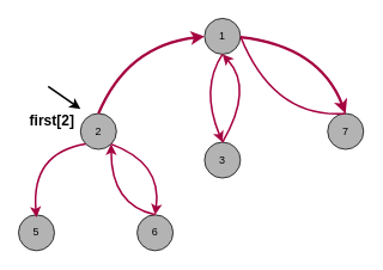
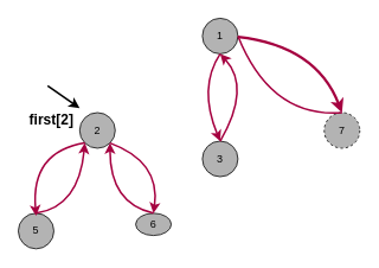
  <mxCell id="0" />
  <mxCell id="1" parent="0" />
  <mxCell id="2" value="&lt;font color=&quot;#000000&quot;&gt;1&lt;/font&gt;" style="ellipse;whiteSpace=wrap;html=1;aspect=fixed;fillColor=#B3B3B3;" parent="1" vertex="1"><mxGeometry x="227" y="20" width="40" height="40" as="geometry" /></mxCell>
  <mxCell id="3" value="&lt;font color=&quot;#000000&quot;&gt;2&lt;/font&gt;" style="ellipse;whiteSpace=wrap;html=1;aspect=fixed;fillColor=#B3B3B3;" parent="1" vertex="1"><mxGeometry x="89" y="126" width="40" height="40" as="geometry" /></mxCell>
  <mxCell id="4" value="&lt;font color=&quot;#000000&quot;&gt;3&lt;/font&gt;" style="ellipse;whiteSpace=wrap;html=1;aspect=fixed;fillColor=#B3B3B3;" parent="1" vertex="1"><mxGeometry x="227" y="158" width="40" height="40" as="geometry" /></mxCell>
- <mxCell id="5" value="&lt;font color=&quot;#000000&quot;&gt;7&lt;br&gt;&lt;/font&gt;" style="ellipse;whiteSpace=wrap;html=1;aspect=fixed;fillColor=#B3B3B3;" parent="1" vertex="1"><mxGeometry x="364" y="126" width="40" height="40" as="geometry" /></mxCell>
+ <mxCell id="5" value="&lt;font color=&quot;#000000&quot;&gt;7&lt;br&gt;&lt;/font&gt;" style="ellipse;whiteSpace=wrap;html=1;aspect=fixed;fillColor=#B3B3B3;dashed=1;" parent="1" vertex="1"><mxGeometry x="364" y="126" width="40" height="40" as="geometry" /></mxCell>
  <mxCell id="6" value="&lt;font color=&quot;#000000&quot;&gt;5&lt;/font&gt;" style="ellipse;whiteSpace=wrap;html=1;aspect=fixed;fillColor=#B3B3B3;" parent="1" vertex="1"><mxGeometry x="20" y="239" width="40" height="40" as="geometry" /></mxCell>
- <mxCell id="7" value="&lt;font color=&quot;#000000&quot;&gt;6&lt;/font&gt;" style="ellipse;whiteSpace=wrap;html=1;aspect=fixed;fillColor=#B3B3B3;" parent="1" vertex="1"><mxGeometry x="152" y="239" width="40" height="40" as="geometry" /></mxCell>
+ <mxCell id="7" value="&lt;font color=&quot;#000000&quot;&gt;6&lt;/font&gt;" style="ellipse;whiteSpace=wrap;html=1;aspect=fixed;fillColor=#B3B3B3;" parent="1" vertex="1"><mxGeometry x="152" y="239" width="40" height="25" as="geometry" /></mxCell>
  <mxCell id="8" value="" style="curved=1;endArrow=classic;html=1;strokeColor=#A50040;entryX=0.5;entryY=0;entryDx=0;entryDy=0;exitX=1;exitY=1;exitDx=0;exitDy=0;fillColor=#d80073;strokeWidth=2;" parent="1" source="3" target="7" edge="1"><mxGeometry width="50" height="50" relative="1" as="geometry"><mxPoint x="99" y="146" as="sourcePoint" /><mxPoint x="35.858" y="254.858" as="targetPoint" /><Array as="points"><mxPoint x="180" y="181" /></Array></mxGeometry></mxCell>
+ <mxCell id="9" value="" style="curved=1;endArrow=classic;html=1;strokeColor=#A50040;entryX=0;entryY=1;entryDx=0;entryDy=0;exitX=0.5;exitY=0;exitDx=0;exitDy=0;fillColor=#d80073;strokeWidth=2;" parent="1" source="6" target="3" edge="1"><mxGeometry width="50" height="50" relative="1" as="geometry"><mxPoint x="122.142" y="310.928" as="sourcePoint" /><mxPoint x="65" y="207.07" as="targetPoint" /><Array as="points"><mxPoint x="88" y="232" /></Array></mxGeometry></mxCell>
  <mxCell id="10" value="" style="curved=1;endArrow=classic;html=1;strokeColor=#A50040;exitX=0.5;exitY=0;exitDx=0;exitDy=0;entryX=1;entryY=1;entryDx=0;entryDy=0;fillColor=#d80073;strokeWidth=2;" parent="1" source="7" target="3" edge="1"><mxGeometry width="50" height="50" relative="1" as="geometry"><mxPoint x="151" y="265" as="sourcePoint" /><mxPoint x="149" y="161" as="targetPoint" /><Array as="points"><mxPoint x="123" y="228" /></Array></mxGeometry></mxCell>
  <mxCell id="11" value="" style="curved=1;endArrow=classic;html=1;strokeColor=#A50040;entryX=0;entryY=1;entryDx=0;entryDy=0;exitX=0;exitY=1;exitDx=0;exitDy=0;fillColor=#d80073;strokeWidth=2;" parent="1" source="3" edge="1"><mxGeometry width="50" height="50" relative="1" as="geometry"><mxPoint x="89" y="163" as="sourcePoint" /><mxPoint x="40" y="242" as="targetPoint" /><Array as="points"><mxPoint x="34" y="170" /></Array></mxGeometry></mxCell>
- <mxCell id="12" value="" style="curved=1;endArrow=classic;html=1;strokeColor=#A50040;entryX=0;entryY=0.5;entryDx=0;entryDy=0;exitX=0.5;exitY=0;exitDx=0;exitDy=0;fillColor=#d80073;strokeWidth=3;" parent="1" source="3" target="2" edge="1"><mxGeometry width="50" height="50" relative="1" as="geometry"><mxPoint x="97" y="84.86" as="sourcePoint" /><mxPoint x="151.858" y="6.002" as="targetPoint" /><Array as="points"><mxPoint x="141" y="50" /></Array></mxGeometry></mxCell>
  <mxCell id="13" value="" style="curved=1;endArrow=classic;html=1;strokeColor=#A50040;entryX=0.5;entryY=1;entryDx=0;entryDy=0;fillColor=#d80073;strokeWidth=2;exitX=0.5;exitY=0;exitDx=0;exitDy=0;" parent="1" source="4" target="2" edge="1"><mxGeometry width="50" height="50" relative="1" as="geometry"><mxPoint x="254" y="126" as="sourcePoint" /><mxPoint x="321.858" y="70.002" as="targetPoint" /><Array as="points"><mxPoint x="282" y="98" /></Array></mxGeometry></mxCell>
  <mxCell id="14" value="" style="curved=1;endArrow=classic;html=1;strokeColor=#A50040;entryX=0.5;entryY=0;entryDx=0;entryDy=0;exitX=0.5;exitY=1;exitDx=0;exitDy=0;fillColor=#d80073;strokeWidth=2;" parent="1" source="2" target="4" edge="1"><mxGeometry width="50" height="50" relative="1" as="geometry"><mxPoint x="247" y="61" as="sourcePoint" /><mxPoint x="134.858" y="200.142" as="targetPoint" /><Array as="points"><mxPoint x="222" y="98" /></Array></mxGeometry></mxCell>
  <mxCell id="15" value="" style="curved=1;endArrow=classic;html=1;strokeColor=#A50040;entryX=0.5;entryY=0;entryDx=0;entryDy=0;fillColor=#d80073;strokeWidth=3;" parent="1" target="5" edge="1"><mxGeometry width="50" height="50" relative="1" as="geometry"><mxPoint x="267" y="41" as="sourcePoint" /><mxPoint x="381.858" y="255.718" as="targetPoint" /><Array as="points"><mxPoint x="355" y="51" /></Array></mxGeometry></mxCell>
  <mxCell id="16" value="" style="curved=1;endArrow=none;html=1;strokeColor=#A50040;entryX=1;entryY=0.5;entryDx=0;entryDy=0;exitX=0.5;exitY=0;exitDx=0;exitDy=0;fillColor=#d80073;strokeWidth=2;" parent="1" source="5" target="2" edge="1"><mxGeometry width="50" height="50" relative="1" as="geometry"><mxPoint x="277" y="45" as="sourcePoint" /><mxPoint x="408.142" y="141.858" as="targetPoint" /><Array as="points"><mxPoint x="304" y="132" /></Array></mxGeometry></mxCell>
  <mxCell id="17" value="&lt;b&gt;&lt;font style=&quot;font-size: 16px&quot;&gt;first[2]&lt;/font&gt;&lt;/b&gt;" style="text;html=1;align=center;verticalAlign=middle;resizable=0;points=[];autosize=1;strokeColor=none;fontColor=#000000;" parent="1" vertex="1"><mxGeometry x="27" y="124" width="60" height="19" as="geometry" /></mxCell>
  <mxCell id="18" value="" style="endArrow=classic;html=1;fontColor=#000000;strokeColor=#000000;strokeWidth=2;" parent="1" edge="1"><mxGeometry width="50" height="50" relative="1" as="geometry"><mxPoint x="53" y="96" as="sourcePoint" /><mxPoint x="89" y="121" as="targetPoint" /></mxGeometry></mxCell>
